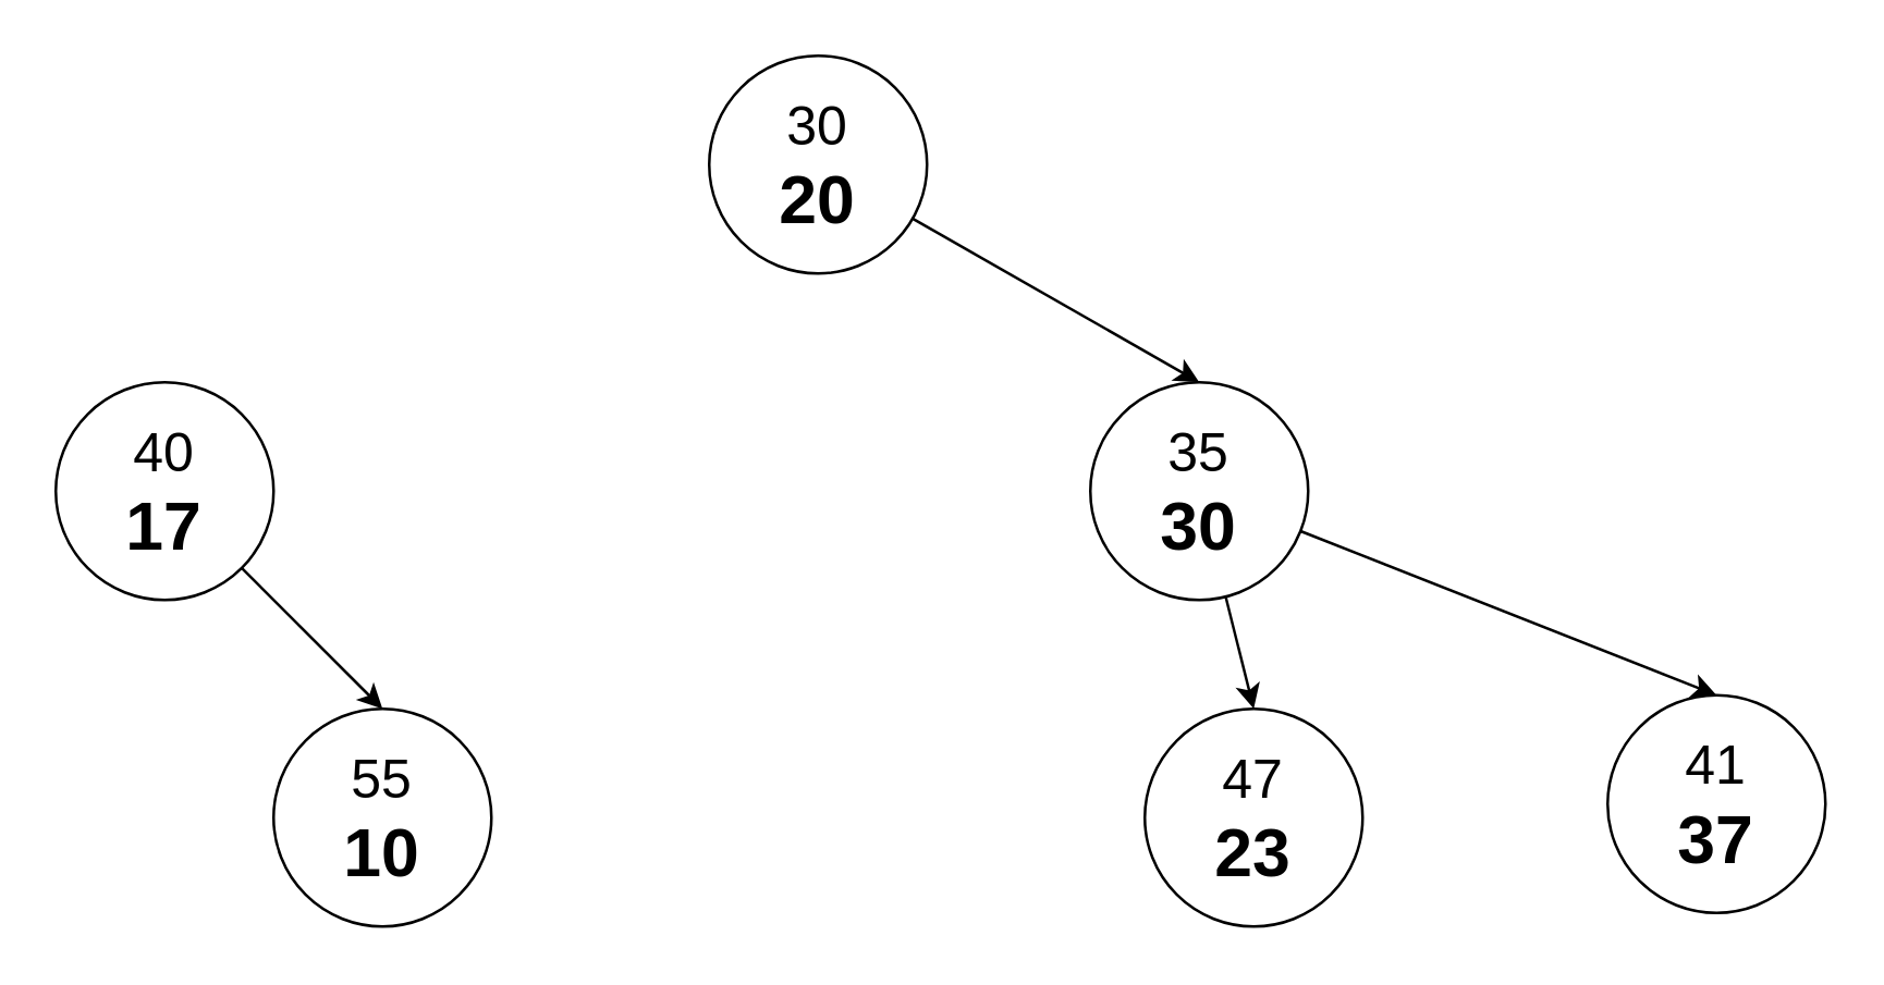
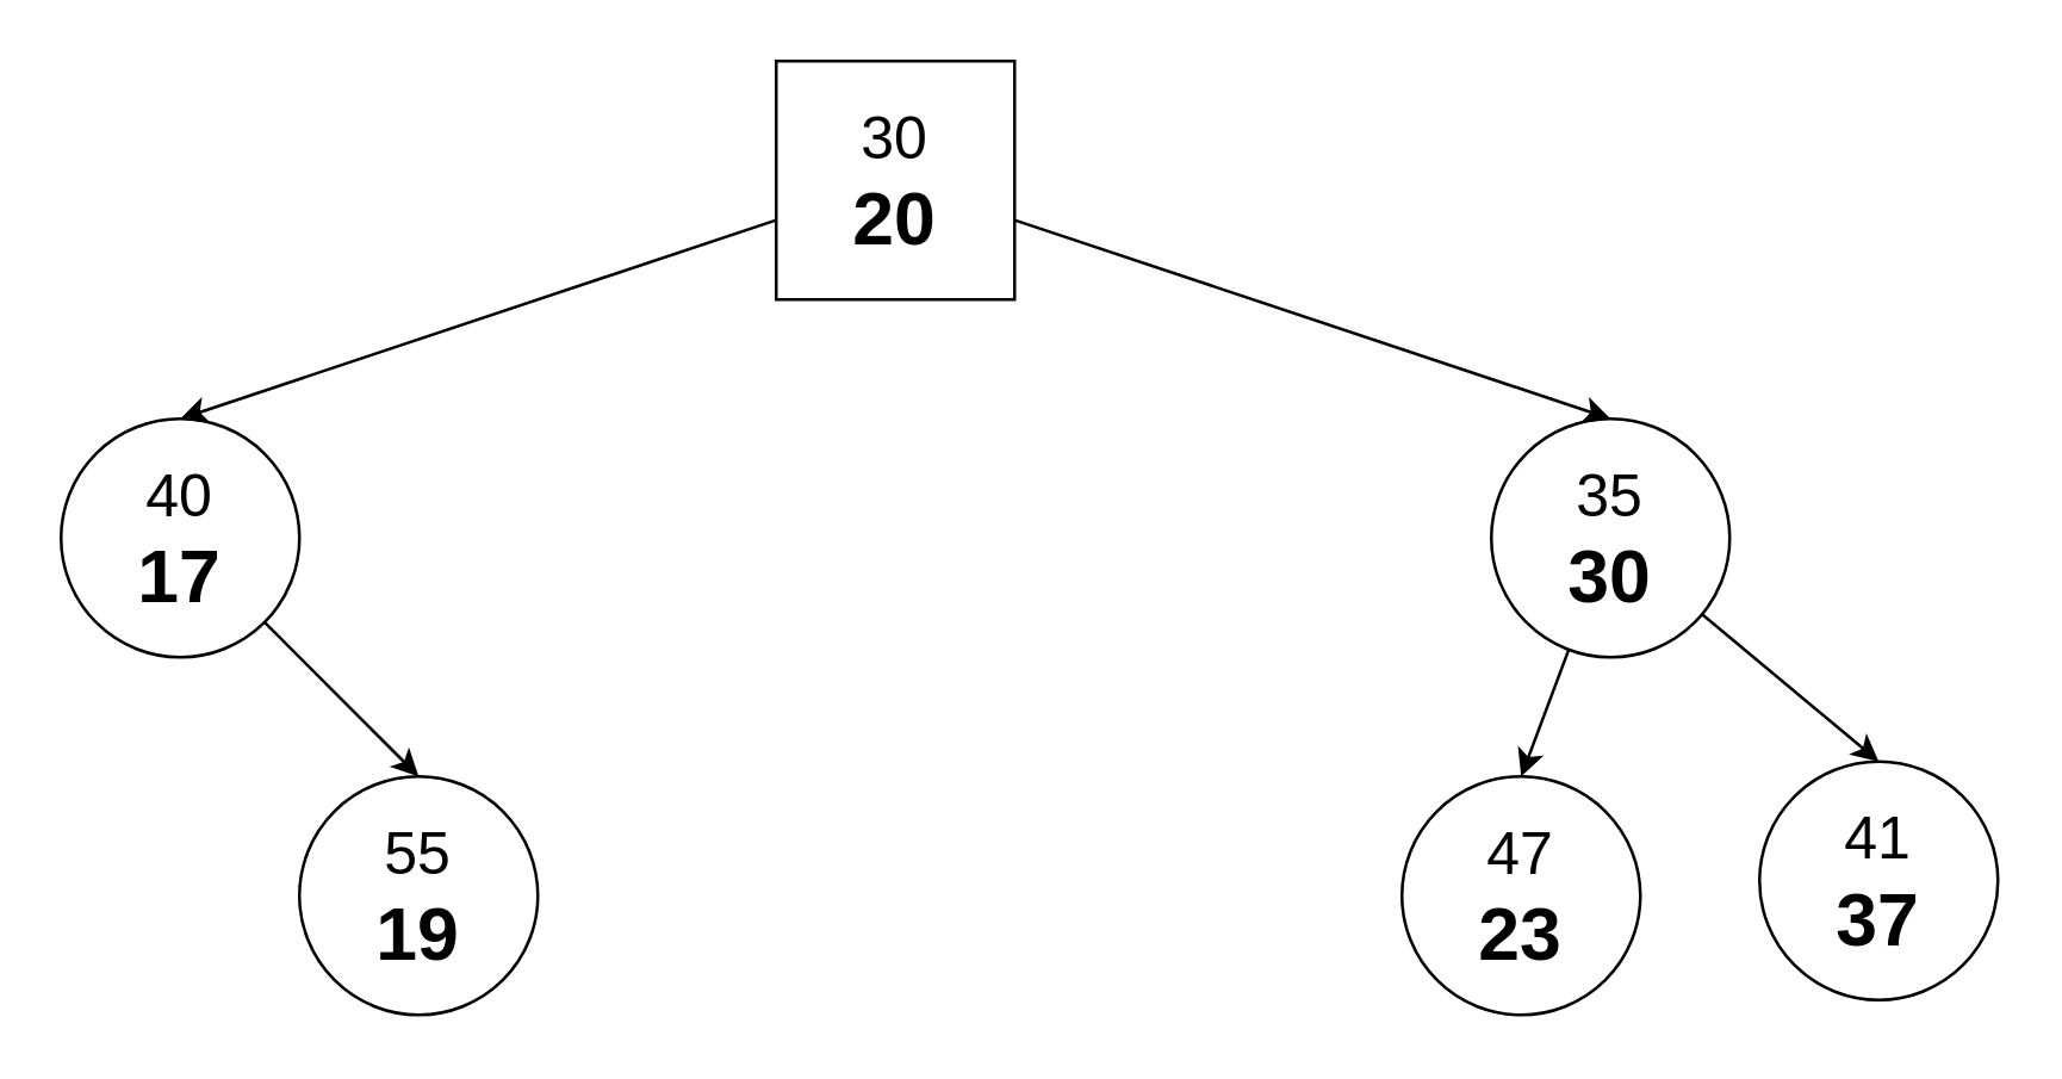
  <mxCell id="0" />
  <mxCell id="1" parent="0" />
  <mxCell id="2" style="edgeStyle=none;rounded=0;orthogonalLoop=1;jettySize=auto;html=1;entryX=0.5;entryY=0;entryDx=0;entryDy=0;fontSize=20;" parent="1" source="3" target="8" edge="1"><mxGeometry relative="1" as="geometry" /></mxCell>
  <mxCell id="3" value="&lt;font style=&quot;font-size: 20px;&quot;&gt;40&lt;/font&gt;&lt;br&gt;&lt;b&gt;&lt;font style=&quot;font-size: 25px;&quot;&gt;17&lt;/font&gt;&lt;/b&gt;" style="ellipse;whiteSpace=wrap;html=1;aspect=fixed;fillColor=none;" parent="1" vertex="1"><mxGeometry x="20" y="140" width="80" height="80" as="geometry" /></mxCell>
+ <mxCell id="4" style="edgeStyle=none;rounded=0;orthogonalLoop=1;jettySize=auto;html=1;entryX=0.5;entryY=0;entryDx=0;entryDy=0;fontSize=20;" parent="1" source="6" target="3" edge="1"><mxGeometry relative="1" as="geometry" /></mxCell>
  <mxCell id="5" style="edgeStyle=none;rounded=0;orthogonalLoop=1;jettySize=auto;html=1;entryX=0.5;entryY=0;entryDx=0;entryDy=0;" edge="1" parent="1" source="6" target="12"><mxGeometry relative="1" as="geometry" /></mxCell>
- <mxCell id="6" value="&lt;font style=&quot;font-size: 20px;&quot;&gt;30&lt;/font&gt;&lt;br&gt;&lt;span style=&quot;font-size: 25px;&quot;&gt;&lt;b&gt;20&lt;/b&gt;&lt;/span&gt;" style="ellipse;whiteSpace=wrap;html=1;aspect=fixed;fillColor=none;" parent="1" vertex="1"><mxGeometry x="260" y="20" width="80" height="80" as="geometry" /></mxCell>
+ <mxCell id="6" value="&lt;font style=&quot;font-size: 20px;&quot;&gt;30&lt;/font&gt;&lt;br&gt;&lt;span style=&quot;font-size: 25px;&quot;&gt;&lt;b&gt;20&lt;/b&gt;&lt;/span&gt;" style="whiteSpace=wrap;html=1;aspect=fixed;fillColor=none;rounded=0;" parent="1" vertex="1"><mxGeometry x="260" y="20" width="80" height="80" as="geometry" /></mxCell>
  <mxCell id="7" value="&lt;font style=&quot;font-size: 20px;&quot;&gt;41&lt;/font&gt;&lt;br&gt;&lt;b&gt;&lt;font style=&quot;font-size: 25px;&quot;&gt;37&lt;/font&gt;&lt;/b&gt;" style="ellipse;whiteSpace=wrap;html=1;aspect=fixed;fillColor=none;" parent="1" vertex="1"><mxGeometry x="590" y="255" width="80" height="80" as="geometry" /></mxCell>
- <mxCell id="8" value="&lt;font style=&quot;font-size: 20px;&quot;&gt;55&lt;/font&gt;&lt;br&gt;&lt;b&gt;&lt;font style=&quot;font-size: 25px;&quot;&gt;10&lt;/font&gt;&lt;/b&gt;" style="ellipse;whiteSpace=wrap;html=1;aspect=fixed;fillColor=none;" parent="1" vertex="1"><mxGeometry x="100" y="260" width="80" height="80" as="geometry" /></mxCell>
- <mxCell id="9" value="&lt;font style=&quot;font-size: 20px;&quot;&gt;47&lt;/font&gt;&lt;br&gt;&lt;span style=&quot;font-size: 25px;&quot;&gt;&lt;b&gt;23&lt;/b&gt;&lt;/span&gt;" style="ellipse;whiteSpace=wrap;html=1;aspect=fixed;fillColor=none;" parent="1" vertex="1"><mxGeometry x="420" y="260" width="80" height="80" as="geometry" /></mxCell>
+ <mxCell id="8" value="&lt;font style=&quot;font-size: 20px;&quot;&gt;55&lt;/font&gt;&lt;br&gt;&lt;b&gt;&lt;font style=&quot;font-size: 25px;&quot;&gt;19&lt;/font&gt;&lt;/b&gt;" style="ellipse;whiteSpace=wrap;html=1;aspect=fixed;fillColor=none;" parent="1" vertex="1"><mxGeometry x="100" y="260" width="80" height="80" as="geometry" /></mxCell>
+ <mxCell id="9" value="&lt;font style=&quot;font-size: 20px;&quot;&gt;47&lt;/font&gt;&lt;br&gt;&lt;span style=&quot;font-size: 25px;&quot;&gt;&lt;b&gt;23&lt;/b&gt;&lt;/span&gt;" style="ellipse;whiteSpace=wrap;html=1;aspect=fixed;fillColor=none;" parent="1" vertex="1"><mxGeometry x="470" y="260" width="80" height="80" as="geometry" /></mxCell>
  <mxCell id="10" style="edgeStyle=none;rounded=0;orthogonalLoop=1;jettySize=auto;html=1;entryX=0.5;entryY=0;entryDx=0;entryDy=0;" edge="1" parent="1" source="12" target="9"><mxGeometry relative="1" as="geometry" /></mxCell>
  <mxCell id="11" style="edgeStyle=none;rounded=0;orthogonalLoop=1;jettySize=auto;html=1;entryX=0.5;entryY=0;entryDx=0;entryDy=0;" edge="1" parent="1" source="12" target="7"><mxGeometry relative="1" as="geometry" /></mxCell>
- <mxCell id="12" value="&lt;font style=&quot;font-size: 20px;&quot;&gt;35&lt;/font&gt;&lt;br&gt;&lt;span style=&quot;font-size: 25px;&quot;&gt;&lt;b&gt;30&lt;/b&gt;&lt;/span&gt;" style="ellipse;whiteSpace=wrap;html=1;aspect=fixed;fillColor=none;" vertex="1" parent="1"><mxGeometry x="400" y="140" width="80" height="80" as="geometry" /></mxCell>
+ <mxCell id="12" value="&lt;font style=&quot;font-size: 20px;&quot;&gt;35&lt;/font&gt;&lt;br&gt;&lt;span style=&quot;font-size: 25px;&quot;&gt;&lt;b&gt;30&lt;/b&gt;&lt;/span&gt;" style="ellipse;whiteSpace=wrap;html=1;aspect=fixed;fillColor=none;" vertex="1" parent="1"><mxGeometry x="500" y="140" width="80" height="80" as="geometry" /></mxCell>
